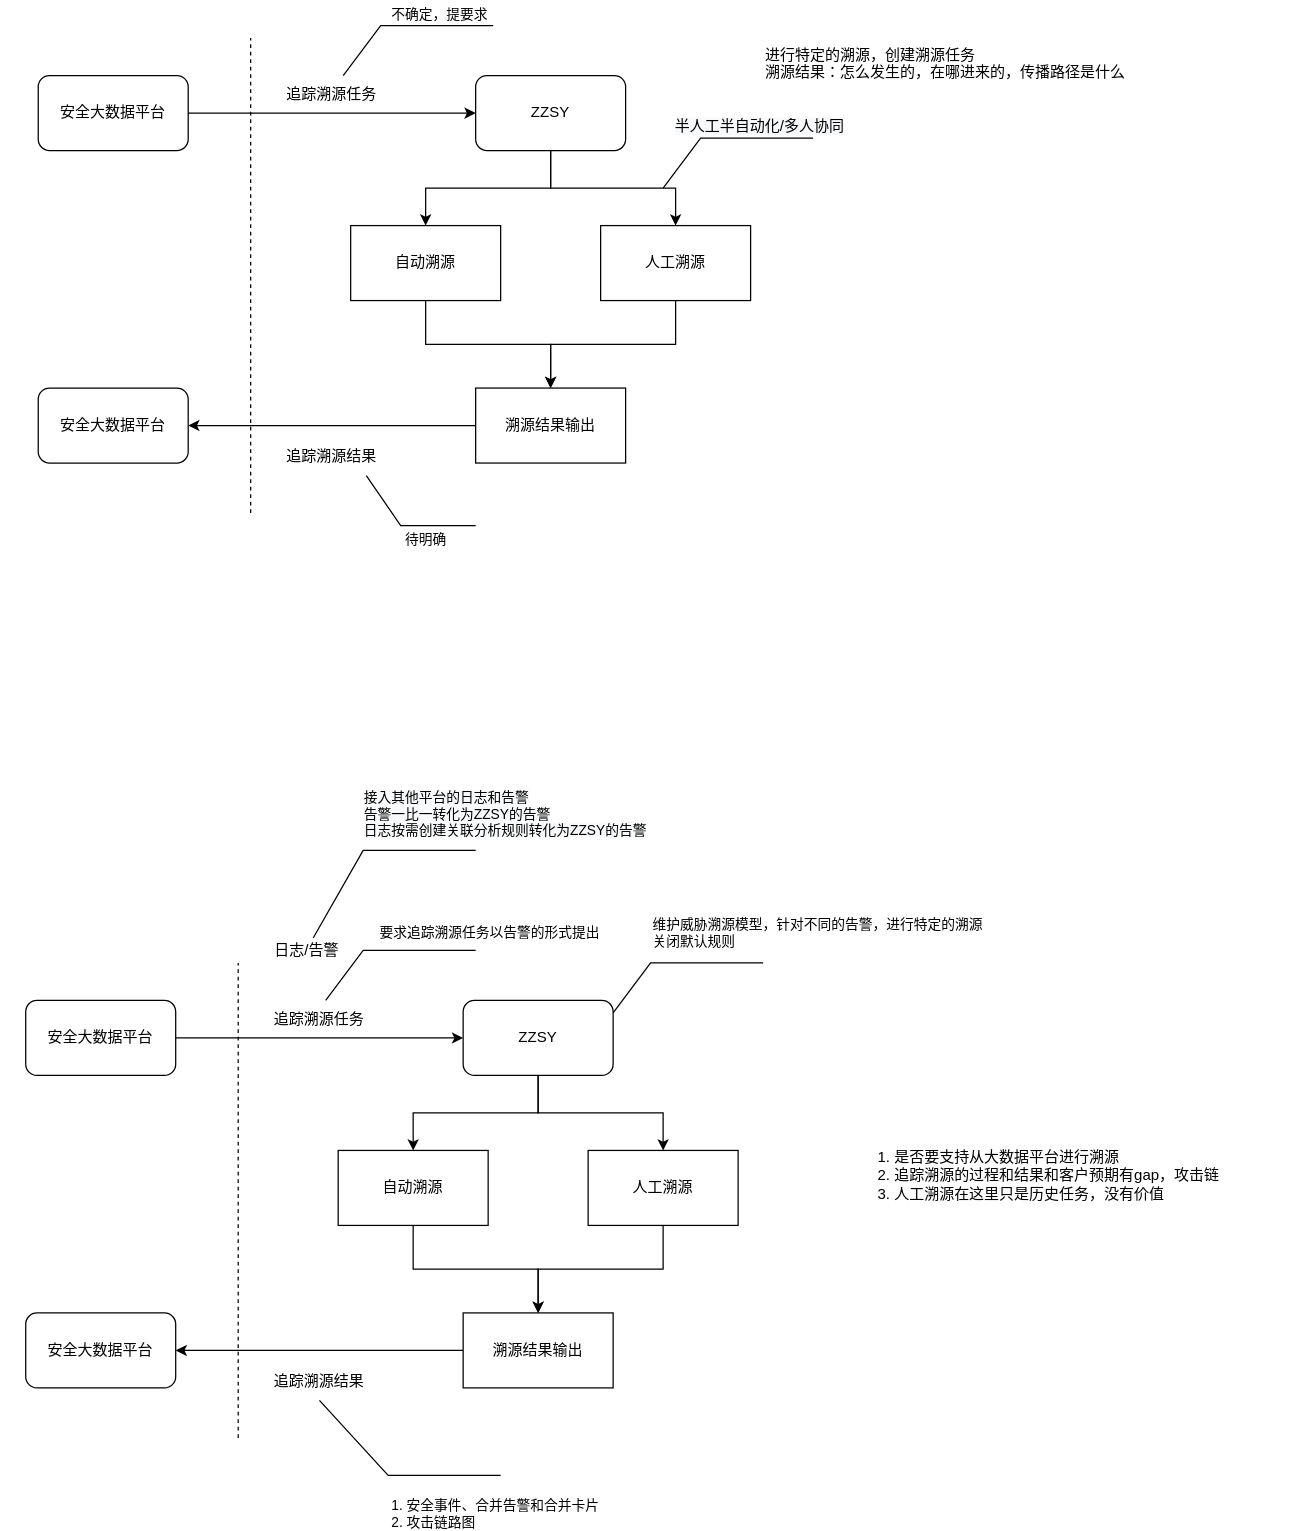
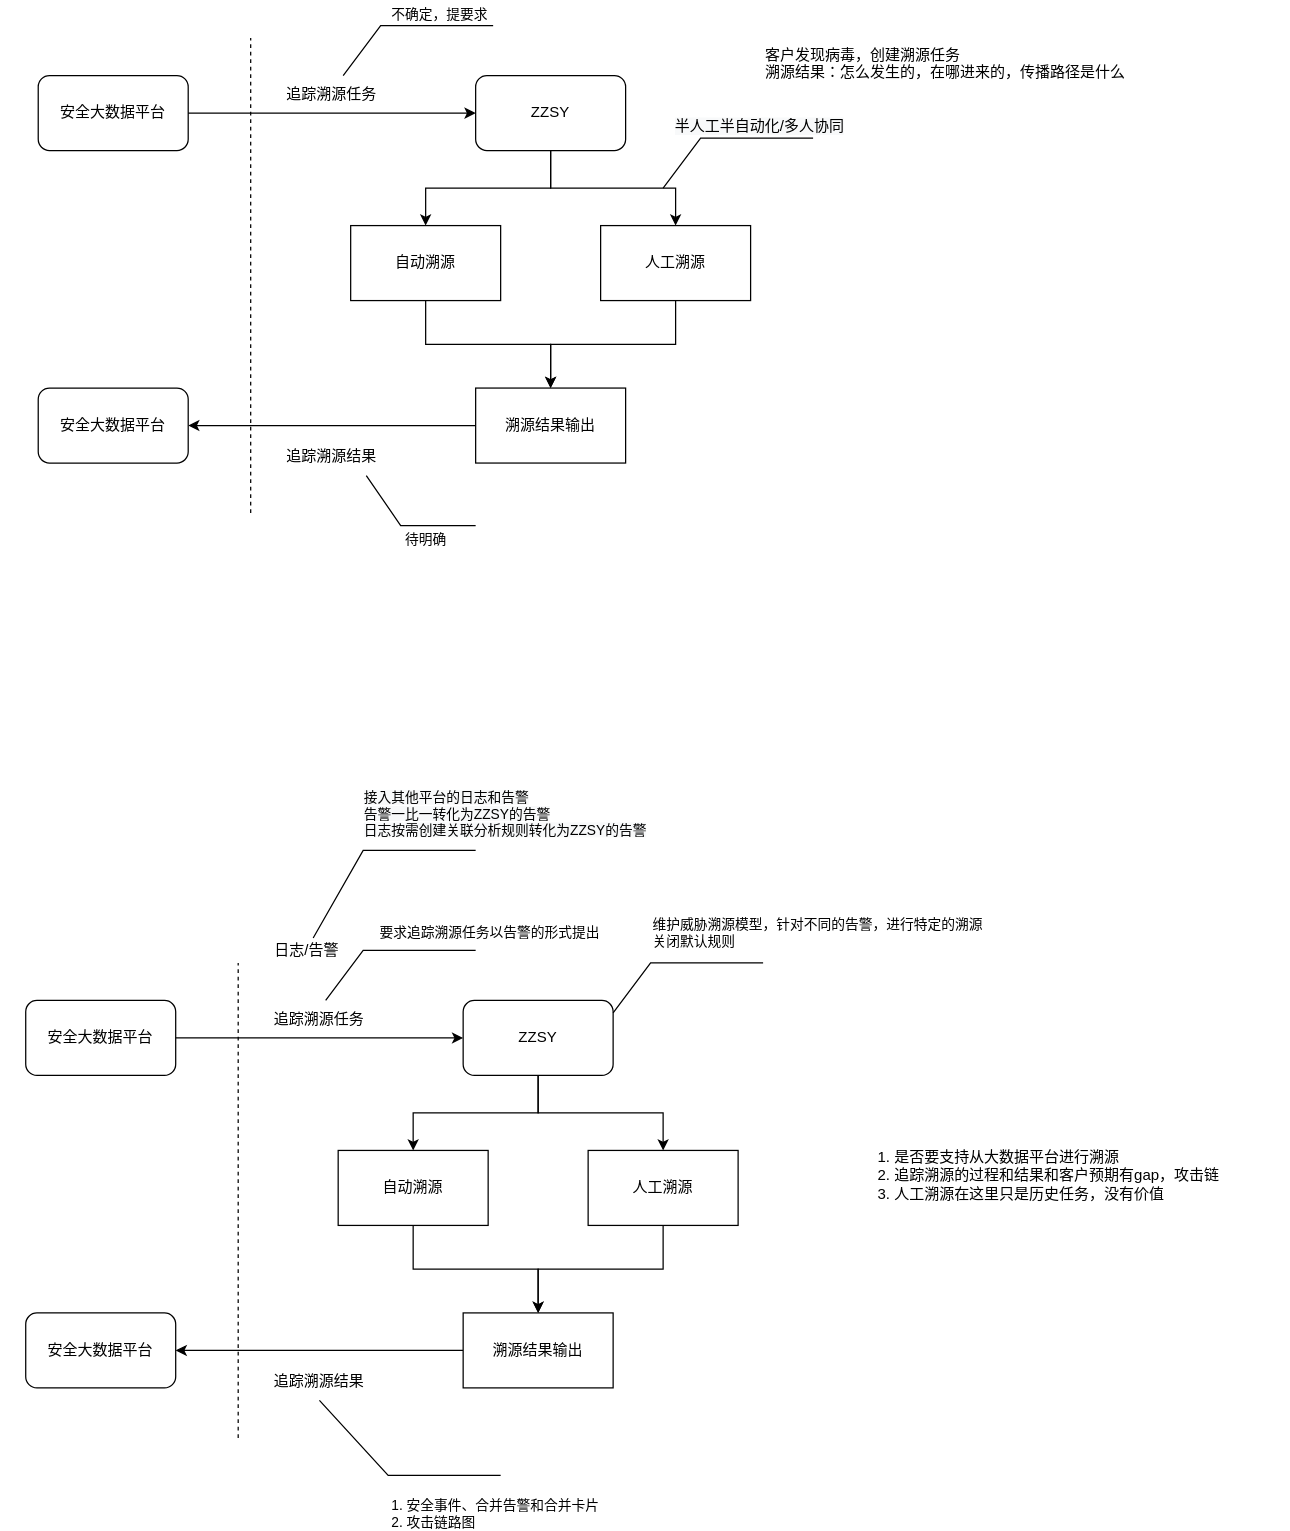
  <mxCell id="0" />
  <mxCell id="1" parent="0" />
  <mxCell id="2" style="edgeStyle=orthogonalEdgeStyle;rounded=0;orthogonalLoop=1;jettySize=auto;html=1;" edge="1" parent="1" source="4" target="10"><mxGeometry relative="1" as="geometry" /></mxCell>
  <mxCell id="3" style="edgeStyle=orthogonalEdgeStyle;rounded=0;orthogonalLoop=1;jettySize=auto;html=1;exitX=0.5;exitY=1;exitDx=0;exitDy=0;" edge="1" parent="1" source="4" target="12"><mxGeometry relative="1" as="geometry" /></mxCell>
  <mxCell id="4" value="ZZSY" style="rounded=1;whiteSpace=wrap;html=1;" vertex="1" parent="1"><mxGeometry x="380" y="60" width="120" height="60" as="geometry" /></mxCell>
  <mxCell id="5" value="" style="endArrow=none;dashed=1;html=1;rounded=0;" edge="1" parent="1"><mxGeometry width="50" height="50" relative="1" as="geometry"><mxPoint x="200" y="410" as="sourcePoint" /><mxPoint x="200" y="30" as="targetPoint" /></mxGeometry></mxCell>
  <mxCell id="6" value="安全大数据平台" style="rounded=1;whiteSpace=wrap;html=1;" vertex="1" parent="1"><mxGeometry x="30" y="60" width="120" height="60" as="geometry" /></mxCell>
  <mxCell id="7" value="" style="endArrow=classic;html=1;rounded=0;exitX=1;exitY=0.5;exitDx=0;exitDy=0;entryX=0;entryY=0.5;entryDx=0;entryDy=0;" edge="1" parent="1" source="6" target="4"><mxGeometry width="50" height="50" relative="1" as="geometry"><mxPoint x="310" y="120" as="sourcePoint" /><mxPoint x="360" y="70" as="targetPoint" /></mxGeometry></mxCell>
  <mxCell id="8" value="追踪溯源任务" style="text;html=1;strokeColor=none;fillColor=none;align=center;verticalAlign=middle;whiteSpace=wrap;rounded=0;" vertex="1" parent="1"><mxGeometry x="210" y="60" width="110" height="30" as="geometry" /></mxCell>
  <mxCell id="9" style="edgeStyle=orthogonalEdgeStyle;rounded=0;orthogonalLoop=1;jettySize=auto;html=1;" edge="1" parent="1" source="10" target="14"><mxGeometry relative="1" as="geometry" /></mxCell>
  <mxCell id="10" value="自动溯源" style="rounded=0;whiteSpace=wrap;html=1;" vertex="1" parent="1"><mxGeometry x="280" y="180" width="120" height="60" as="geometry" /></mxCell>
  <mxCell id="11" style="edgeStyle=orthogonalEdgeStyle;rounded=0;orthogonalLoop=1;jettySize=auto;html=1;exitX=0.5;exitY=1;exitDx=0;exitDy=0;entryX=0.5;entryY=0;entryDx=0;entryDy=0;" edge="1" parent="1" source="12" target="14"><mxGeometry relative="1" as="geometry" /></mxCell>
  <mxCell id="12" value="人工溯源" style="rounded=0;whiteSpace=wrap;html=1;" vertex="1" parent="1"><mxGeometry x="480" y="180" width="120" height="60" as="geometry" /></mxCell>
  <mxCell id="13" style="edgeStyle=orthogonalEdgeStyle;rounded=0;orthogonalLoop=1;jettySize=auto;html=1;exitX=0;exitY=0.5;exitDx=0;exitDy=0;" edge="1" parent="1" source="14" target="15"><mxGeometry relative="1" as="geometry" /></mxCell>
  <mxCell id="14" value="溯源结果输出" style="rounded=0;whiteSpace=wrap;html=1;" vertex="1" parent="1"><mxGeometry x="380" y="310" width="120" height="60" as="geometry" /></mxCell>
  <mxCell id="15" value="安全大数据平台" style="rounded=1;whiteSpace=wrap;html=1;" vertex="1" parent="1"><mxGeometry x="30" y="310" width="120" height="60" as="geometry" /></mxCell>
  <mxCell id="16" value="" style="endArrow=none;html=1;rounded=0;endFill=0;" edge="1" parent="1"><mxGeometry relative="1" as="geometry"><mxPoint x="274" y="60" as="sourcePoint" /><mxPoint x="394" y="20" as="targetPoint" /><Array as="points"><mxPoint x="304" y="20" /></Array></mxGeometry></mxCell>
  <mxCell id="17" value="不确定，提要求" style="edgeLabel;resizable=0;html=1;align=center;verticalAlign=middle;" connectable="0" vertex="1" parent="16"><mxGeometry relative="1" as="geometry"><mxPoint x="26" y="-10" as="offset" /></mxGeometry></mxCell>
  <mxCell id="18" value="追踪溯源结果" style="text;html=1;strokeColor=none;fillColor=none;align=center;verticalAlign=middle;whiteSpace=wrap;rounded=0;" vertex="1" parent="1"><mxGeometry x="210" y="350" width="110" height="30" as="geometry" /></mxCell>
  <mxCell id="19" value="" style="endArrow=none;html=1;rounded=0;endFill=0;" edge="1" parent="1"><mxGeometry relative="1" as="geometry"><mxPoint x="530" y="150" as="sourcePoint" /><mxPoint x="650" y="110" as="targetPoint" /><Array as="points"><mxPoint x="560" y="110" /></Array></mxGeometry></mxCell>
  <mxCell id="20" value="&lt;span style=&quot;font-size: 12px ; background-color: rgb(248 , 249 , 250)&quot;&gt;半人工半自动化/多人协同&lt;/span&gt;" style="edgeLabel;resizable=0;html=1;align=center;verticalAlign=middle;" connectable="0" vertex="1" parent="19"><mxGeometry relative="1" as="geometry"><mxPoint x="26" y="-10" as="offset" /></mxGeometry></mxCell>
- <mxCell id="21" value="进行特定的溯源，创建溯源任务&lt;br&gt;溯源结果：怎么发生的，在哪进来的，传播路径是什么" style="text;whiteSpace=wrap;html=1;" vertex="1" parent="1"><mxGeometry x="610" y="30" width="330" height="60" as="geometry" /></mxCell>
+ <mxCell id="21" value="客户发现病毒，创建溯源任务&lt;br&gt;溯源结果：怎么发生的，在哪进来的，传播路径是什么" style="text;whiteSpace=wrap;html=1;" vertex="1" parent="1"><mxGeometry x="610" y="30" width="330" height="60" as="geometry" /></mxCell>
  <mxCell id="22" style="edgeStyle=orthogonalEdgeStyle;rounded=0;orthogonalLoop=1;jettySize=auto;html=1;" edge="1" parent="1" source="24" target="30"><mxGeometry relative="1" as="geometry" /></mxCell>
  <mxCell id="23" style="edgeStyle=orthogonalEdgeStyle;rounded=0;orthogonalLoop=1;jettySize=auto;html=1;exitX=0.5;exitY=1;exitDx=0;exitDy=0;" edge="1" parent="1" source="24" target="32"><mxGeometry relative="1" as="geometry" /></mxCell>
  <mxCell id="24" value="ZZSY" style="rounded=1;whiteSpace=wrap;html=1;" vertex="1" parent="1"><mxGeometry x="370" y="800" width="120" height="60" as="geometry" /></mxCell>
  <mxCell id="25" value="" style="endArrow=none;dashed=1;html=1;rounded=0;" edge="1" parent="1"><mxGeometry width="50" height="50" relative="1" as="geometry"><mxPoint x="190" y="1150" as="sourcePoint" /><mxPoint x="190" y="770" as="targetPoint" /></mxGeometry></mxCell>
  <mxCell id="26" value="安全大数据平台" style="rounded=1;whiteSpace=wrap;html=1;" vertex="1" parent="1"><mxGeometry x="20" y="800" width="120" height="60" as="geometry" /></mxCell>
  <mxCell id="27" value="" style="endArrow=classic;html=1;rounded=0;exitX=1;exitY=0.5;exitDx=0;exitDy=0;entryX=0;entryY=0.5;entryDx=0;entryDy=0;" edge="1" parent="1" source="26" target="24"><mxGeometry width="50" height="50" relative="1" as="geometry"><mxPoint x="300" y="860" as="sourcePoint" /><mxPoint x="350" y="810" as="targetPoint" /></mxGeometry></mxCell>
  <mxCell id="28" value="1. 是否要支持从大数据平台进行溯源&lt;br&gt;&lt;div&gt;&lt;span&gt;2. 追踪溯源的过程和结果和客户预期有gap，攻击链&lt;/span&gt;&lt;/div&gt;&lt;div&gt;&lt;span&gt;3. 人工溯源在这里只是历史任务，没有价值&lt;/span&gt;&lt;/div&gt;" style="text;html=1;strokeColor=none;fillColor=none;align=left;verticalAlign=middle;whiteSpace=wrap;rounded=0;" vertex="1" parent="1"><mxGeometry x="700" y="910" width="310" height="60" as="geometry" /></mxCell>
  <mxCell id="29" style="edgeStyle=orthogonalEdgeStyle;rounded=0;orthogonalLoop=1;jettySize=auto;html=1;" edge="1" parent="1" source="30" target="34"><mxGeometry relative="1" as="geometry" /></mxCell>
  <mxCell id="30" value="自动溯源" style="rounded=0;whiteSpace=wrap;html=1;" vertex="1" parent="1"><mxGeometry x="270" y="920" width="120" height="60" as="geometry" /></mxCell>
  <mxCell id="31" style="edgeStyle=orthogonalEdgeStyle;rounded=0;orthogonalLoop=1;jettySize=auto;html=1;exitX=0.5;exitY=1;exitDx=0;exitDy=0;entryX=0.5;entryY=0;entryDx=0;entryDy=0;" edge="1" parent="1" source="32" target="34"><mxGeometry relative="1" as="geometry" /></mxCell>
  <mxCell id="32" value="人工溯源" style="rounded=0;whiteSpace=wrap;html=1;" vertex="1" parent="1"><mxGeometry x="470" y="920" width="120" height="60" as="geometry" /></mxCell>
  <mxCell id="33" style="edgeStyle=orthogonalEdgeStyle;rounded=0;orthogonalLoop=1;jettySize=auto;html=1;exitX=0;exitY=0.5;exitDx=0;exitDy=0;" edge="1" parent="1" source="34" target="35"><mxGeometry relative="1" as="geometry" /></mxCell>
  <mxCell id="34" value="溯源结果输出" style="rounded=0;whiteSpace=wrap;html=1;" vertex="1" parent="1"><mxGeometry x="370" y="1050" width="120" height="60" as="geometry" /></mxCell>
  <mxCell id="35" value="安全大数据平台" style="rounded=1;whiteSpace=wrap;html=1;" vertex="1" parent="1"><mxGeometry x="20" y="1050" width="120" height="60" as="geometry" /></mxCell>
  <mxCell id="36" value="追踪溯源结果" style="text;html=1;strokeColor=none;fillColor=none;align=center;verticalAlign=middle;whiteSpace=wrap;rounded=0;" vertex="1" parent="1"><mxGeometry x="200" y="1090" width="110" height="30" as="geometry" /></mxCell>
  <mxCell id="37" value="日志/告警" style="text;html=1;strokeColor=none;fillColor=none;align=center;verticalAlign=middle;whiteSpace=wrap;rounded=0;" vertex="1" parent="1"><mxGeometry x="190" y="745" width="110" height="30" as="geometry" /></mxCell>
  <mxCell id="38" value="" style="endArrow=none;html=1;rounded=0;endFill=0;" edge="1" parent="1"><mxGeometry relative="1" as="geometry"><mxPoint x="250" y="750" as="sourcePoint" /><mxPoint x="380" y="680" as="targetPoint" /><Array as="points"><mxPoint x="290" y="680" /></Array></mxGeometry></mxCell>
  <mxCell id="39" value="&lt;span style=&quot;background-color: rgb(248 , 249 , 250)&quot;&gt;接入其他平台的日志和告警&lt;br&gt;告警一比一转化为ZZSY的告警&lt;br&gt;日志按需创建关联分析规则转化为ZZSY的告警&lt;br&gt;&lt;/span&gt;" style="edgeLabel;resizable=0;html=1;align=left;verticalAlign=middle;" connectable="0" vertex="1" parent="38"><mxGeometry relative="1" as="geometry"><mxPoint x="-5" y="-30" as="offset" /></mxGeometry></mxCell>
  <mxCell id="40" value="" style="endArrow=none;html=1;rounded=0;endFill=0;" edge="1" parent="1"><mxGeometry relative="1" as="geometry"><mxPoint x="490" y="810" as="sourcePoint" /><mxPoint x="610" y="770" as="targetPoint" /><Array as="points"><mxPoint x="520" y="770" /></Array></mxGeometry></mxCell>
  <mxCell id="41" value="维护威胁溯源模型，针对不同的告警，进行特定的溯源&lt;br&gt;关闭默认规则" style="edgeLabel;resizable=0;html=1;align=left;verticalAlign=middle;" connectable="0" vertex="1" parent="40"><mxGeometry relative="1" as="geometry"><mxPoint x="-20" y="-25" as="offset" /></mxGeometry></mxCell>
  <mxCell id="42" value="追踪溯源任务" style="text;html=1;strokeColor=none;fillColor=none;align=center;verticalAlign=middle;whiteSpace=wrap;rounded=0;" vertex="1" parent="1"><mxGeometry x="200" y="800" width="110" height="30" as="geometry" /></mxCell>
  <mxCell id="43" value="" style="endArrow=none;html=1;rounded=0;endFill=0;" edge="1" parent="1"><mxGeometry relative="1" as="geometry"><mxPoint x="260" y="800" as="sourcePoint" /><mxPoint x="380" y="760" as="targetPoint" /><Array as="points"><mxPoint x="290" y="760" /></Array></mxGeometry></mxCell>
  <mxCell id="44" value="要求追踪溯源任务以告警的形式提出" style="edgeLabel;resizable=0;html=1;align=center;verticalAlign=middle;" connectable="0" vertex="1" parent="43"><mxGeometry relative="1" as="geometry"><mxPoint x="80" y="-15" as="offset" /></mxGeometry></mxCell>
  <mxCell id="45" value="" style="endArrow=none;html=1;rounded=0;endFill=0;exitX=0.5;exitY=1;exitDx=0;exitDy=0;" edge="1" parent="1" source="36"><mxGeometry relative="1" as="geometry"><mxPoint x="280" y="1220" as="sourcePoint" /><mxPoint x="400" y="1180" as="targetPoint" /><Array as="points"><mxPoint x="310" y="1180" /></Array></mxGeometry></mxCell>
  <mxCell id="46" value="1. 安全事件、合并告警和合并卡片&lt;br&gt;2. 攻击链路图" style="edgeLabel;resizable=0;html=1;align=left;verticalAlign=middle;" connectable="0" vertex="1" parent="45"><mxGeometry relative="1" as="geometry"><mxPoint x="-4" y="30" as="offset" /></mxGeometry></mxCell>
  <mxCell id="47" value="" style="endArrow=none;html=1;rounded=0;endFill=0;exitX=0.75;exitY=1;exitDx=0;exitDy=0;" edge="1" parent="1" source="18"><mxGeometry relative="1" as="geometry"><mxPoint x="310" y="460" as="sourcePoint" /><mxPoint x="380" y="420" as="targetPoint" /><Array as="points"><mxPoint x="320" y="420" /></Array></mxGeometry></mxCell>
  <mxCell id="48" value="待明确" style="edgeLabel;resizable=0;html=1;align=center;verticalAlign=middle;" connectable="0" vertex="1" parent="47"><mxGeometry relative="1" as="geometry"><mxPoint x="14" y="10" as="offset" /></mxGeometry></mxCell>
